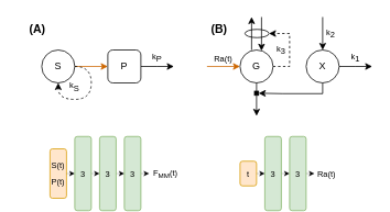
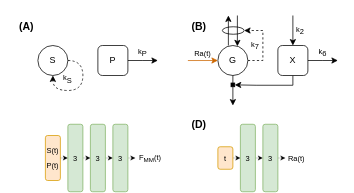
  <mxCell id="0" />
  <mxCell id="1" parent="0" />
- <mxCell id="2" style="edgeStyle=orthogonalEdgeStyle;rounded=0;orthogonalLoop=1;jettySize=auto;html=1;exitX=1;exitY=0.5;exitDx=0;exitDy=0;entryX=0;entryY=0.5;entryDx=0;entryDy=0;strokeColor=#CC6600;" edge="1" parent="1" source="3" target="5"><mxGeometry relative="1" as="geometry" /></mxCell>
  <mxCell id="3" value="S" style="ellipse;whiteSpace=wrap;html=1;aspect=fixed;" vertex="1" parent="1"><mxGeometry x="50" y="60" width="40" height="40" as="geometry" /></mxCell>
  <mxCell id="4" style="edgeStyle=orthogonalEdgeStyle;rounded=0;orthogonalLoop=1;jettySize=auto;html=1;exitX=1;exitY=0.5;exitDx=0;exitDy=0;" edge="1" parent="1" source="5"><mxGeometry relative="1" as="geometry"><mxPoint x="210" y="80" as="targetPoint" /></mxGeometry></mxCell>
  <mxCell id="5" value="P" style="whiteSpace=wrap;html=1;aspect=fixed;rounded=1;" vertex="1" parent="1"><mxGeometry x="130" y="60" width="40" height="40" as="geometry" /></mxCell>
  <mxCell id="6" style="edgeStyle=orthogonalEdgeStyle;orthogonalLoop=1;jettySize=auto;html=1;exitX=1;exitY=0.5;exitDx=0;exitDy=0;entryX=0.5;entryY=1;entryDx=0;entryDy=0;curved=1;dashed=1;" edge="1" parent="1" source="3" target="3"><mxGeometry relative="1" as="geometry"><Array as="points"><mxPoint x="110" y="80" /><mxPoint x="110" y="120" /><mxPoint x="70" y="120" /></Array></mxGeometry></mxCell>
  <mxCell id="7" style="orthogonalLoop=1;jettySize=auto;html=1;exitX=0.5;exitY=1;exitDx=0;exitDy=0;startArrow=none;" edge="1" parent="1" source="21"><mxGeometry relative="1" as="geometry"><mxPoint x="310" y="140" as="targetPoint" /></mxGeometry></mxCell>
  <mxCell id="8" style="rounded=0;orthogonalLoop=1;jettySize=auto;html=1;exitX=0.5;exitY=0;exitDx=0;exitDy=0;startArrow=classic;startFill=1;endArrow=none;endFill=0;" edge="1" parent="1"><mxGeometry relative="1" as="geometry"><mxPoint x="316" y="20" as="targetPoint" /><mxPoint x="316" y="61" as="sourcePoint" /></mxGeometry></mxCell>
  <mxCell id="9" style="rounded=0;orthogonalLoop=1;jettySize=auto;html=1;exitX=0.5;exitY=0;exitDx=0;exitDy=0;startArrow=none;startFill=0;endArrow=classic;endFill=1;" edge="1" parent="1"><mxGeometry relative="1" as="geometry"><mxPoint x="304" y="20" as="targetPoint" /><mxPoint x="304" y="60" as="sourcePoint" /></mxGeometry></mxCell>
  <mxCell id="10" style="edgeStyle=none;rounded=0;orthogonalLoop=1;jettySize=auto;html=1;exitX=0;exitY=0.5;exitDx=0;exitDy=0;startArrow=classic;startFill=1;endArrow=none;endFill=0;strokeColor=#CC6600;" edge="1" parent="1" source="12"><mxGeometry relative="1" as="geometry"><mxPoint x="250" y="80.053" as="targetPoint" /></mxGeometry></mxCell>
  <mxCell id="11" style="edgeStyle=orthogonalEdgeStyle;rounded=0;orthogonalLoop=1;jettySize=auto;html=1;exitX=1;exitY=0.5;exitDx=0;exitDy=0;entryX=1;entryY=0.5;entryDx=0;entryDy=0;startArrow=none;startFill=0;endArrow=classic;endFill=1;strokeColor=#000000;dashed=1;" edge="1" parent="1" source="12" target="17"><mxGeometry relative="1" as="geometry" /></mxCell>
  <mxCell id="12" value="G" style="ellipse;whiteSpace=wrap;html=1;aspect=fixed;" vertex="1" parent="1"><mxGeometry x="290" y="60" width="40" height="40" as="geometry" /></mxCell>
  <mxCell id="13" style="edgeStyle=orthogonalEdgeStyle;rounded=0;orthogonalLoop=1;jettySize=auto;html=1;exitX=1;exitY=0.5;exitDx=0;exitDy=0;" edge="1" parent="1" source="16"><mxGeometry relative="1" as="geometry"><mxPoint x="450" y="80" as="targetPoint" /></mxGeometry></mxCell>
  <mxCell id="14" style="rounded=0;orthogonalLoop=1;jettySize=auto;html=1;exitX=0.5;exitY=0;exitDx=0;exitDy=0;startArrow=classic;startFill=1;endArrow=none;endFill=0;" edge="1" parent="1" source="16"><mxGeometry relative="1" as="geometry"><mxPoint x="390" y="20" as="targetPoint" /></mxGeometry></mxCell>
  <mxCell id="15" style="edgeStyle=orthogonalEdgeStyle;rounded=0;orthogonalLoop=1;jettySize=auto;html=1;exitX=0.5;exitY=1;exitDx=0;exitDy=0;entryX=1;entryY=0.5;entryDx=0;entryDy=0;fontSize=10;startArrow=none;startFill=0;endArrow=classic;endFill=1;strokeColor=#000000;" edge="1" parent="1" source="16" target="21"><mxGeometry relative="1" as="geometry"><Array as="points"><mxPoint x="390" y="113" /><mxPoint x="341" y="113" /></Array></mxGeometry></mxCell>
- <mxCell id="16" value="X" style="ellipse;whiteSpace=wrap;html=1;aspect=fixed;" vertex="1" parent="1"><mxGeometry x="370" y="60" width="40" height="40" as="geometry" /></mxCell>
+ <mxCell id="16" value="X" style="whiteSpace=wrap;html=1;aspect=fixed;rounded=1;" vertex="1" parent="1"><mxGeometry x="370" y="60" width="40" height="40" as="geometry" /></mxCell>
  <mxCell id="17" value="" style="ellipse;whiteSpace=wrap;html=1;fillColor=none;" vertex="1" parent="1"><mxGeometry x="296" y="35" width="29" height="10" as="geometry" /></mxCell>
- <mxCell id="18" value="k&lt;sub style=&quot;font-size: 10px;&quot;&gt;1&lt;/sub&gt;" style="text;html=1;strokeColor=none;fillColor=none;align=center;verticalAlign=middle;whiteSpace=wrap;rounded=0;fontSize=10;" vertex="1" parent="1"><mxGeometry x="420" y="60" width="20" height="20" as="geometry" /></mxCell>
+ <mxCell id="18" value="k&lt;sub style=&quot;font-size: 10px;&quot;&gt;6&lt;/sub&gt;" style="text;html=1;strokeColor=none;fillColor=none;align=center;verticalAlign=middle;whiteSpace=wrap;rounded=0;fontSize=10;" vertex="1" parent="1"><mxGeometry x="420" y="60" width="20" height="20" as="geometry" /></mxCell>
  <mxCell id="19" value="k&lt;sub style=&quot;font-size: 10px&quot;&gt;2&lt;/sub&gt;" style="text;html=1;strokeColor=none;fillColor=none;align=center;verticalAlign=middle;whiteSpace=wrap;rounded=0;fontSize=10;" vertex="1" parent="1"><mxGeometry x="390" y="30" width="20" height="20" as="geometry" /></mxCell>
- <mxCell id="20" value="k&lt;sub style=&quot;font-size: 10px&quot;&gt;3&lt;/sub&gt;" style="text;html=1;strokeColor=none;fillColor=none;align=center;verticalAlign=middle;whiteSpace=wrap;rounded=0;fontSize=10;" vertex="1" parent="1"><mxGeometry x="330" y="50" width="20" height="20" as="geometry" /></mxCell>
+ <mxCell id="20" value="k&lt;sub style=&quot;font-size: 10px&quot;&gt;7&lt;/sub&gt;" style="text;html=1;strokeColor=none;fillColor=none;align=center;verticalAlign=middle;whiteSpace=wrap;rounded=0;fontSize=10;" vertex="1" parent="1"><mxGeometry x="330" y="50" width="20" height="20" as="geometry" /></mxCell>
  <mxCell id="21" value="" style="whiteSpace=wrap;html=1;aspect=fixed;fontSize=10;fillColor=#000000;" vertex="1" parent="1"><mxGeometry x="307.5" y="110" width="5" height="5" as="geometry" /></mxCell>
  <mxCell id="22" value="" style="orthogonalLoop=1;jettySize=auto;html=1;exitX=0.5;exitY=1;exitDx=0;exitDy=0;endArrow=none;" edge="1" parent="1" source="12" target="21"><mxGeometry relative="1" as="geometry"><mxPoint x="310" y="140" as="targetPoint" /><mxPoint x="310" y="100" as="sourcePoint" /></mxGeometry></mxCell>
  <mxCell id="23" value="k&lt;sub style=&quot;font-size: 10px&quot;&gt;S&lt;/sub&gt;" style="text;html=1;strokeColor=none;fillColor=none;align=center;verticalAlign=middle;whiteSpace=wrap;rounded=0;fontSize=10;" vertex="1" parent="1"><mxGeometry x="80" y="95" width="20" height="20" as="geometry" /></mxCell>
  <mxCell id="24" value="k&lt;sub style=&quot;font-size: 10px&quot;&gt;P&lt;/sub&gt;" style="text;html=1;strokeColor=none;fillColor=none;align=center;verticalAlign=middle;whiteSpace=wrap;rounded=0;fontSize=10;" vertex="1" parent="1"><mxGeometry x="180" y="60" width="20" height="20" as="geometry" /></mxCell>
  <mxCell id="25" value="Ra(t)" style="text;html=1;strokeColor=none;fillColor=none;align=center;verticalAlign=middle;whiteSpace=wrap;rounded=0;fontSize=10;" vertex="1" parent="1"><mxGeometry x="260" y="60" width="20" height="20" as="geometry" /></mxCell>
  <mxCell id="26" value="" style="rounded=1;whiteSpace=wrap;html=1;fontSize=10;fillColor=#ffe6cc;strokeColor=#d79b00;rotation=90;" vertex="1" parent="1"><mxGeometry x="40" y="200" width="60" height="20" as="geometry" /></mxCell>
  <mxCell id="27" value="S(t)" style="text;html=1;strokeColor=none;fillColor=none;align=center;verticalAlign=middle;whiteSpace=wrap;rounded=0;fontSize=10;" vertex="1" parent="1"><mxGeometry x="60" y="190" width="20" height="20" as="geometry" /></mxCell>
  <mxCell id="28" style="edgeStyle=none;rounded=0;orthogonalLoop=1;jettySize=auto;html=1;exitX=1;exitY=0;exitDx=0;exitDy=0;entryX=0.5;entryY=1;entryDx=0;entryDy=0;fontSize=10;startArrow=none;startFill=0;endArrow=classic;endFill=1;strokeColor=#000000;strokeWidth=0.25;" edge="1" parent="1" source="29" target="32"><mxGeometry relative="1" as="geometry" /></mxCell>
  <mxCell id="29" value="P(t)" style="text;html=1;strokeColor=none;fillColor=none;align=center;verticalAlign=middle;whiteSpace=wrap;rounded=0;fontSize=10;" vertex="1" parent="1"><mxGeometry x="60" y="210" width="20" height="20" as="geometry" /></mxCell>
  <mxCell id="30" value="F&lt;sub&gt;MM&lt;/sub&gt;(t)" style="text;html=1;strokeColor=none;fillColor=none;align=center;verticalAlign=middle;whiteSpace=wrap;rounded=0;fontSize=10;" vertex="1" parent="1"><mxGeometry x="180" y="200" width="40" height="20" as="geometry" /></mxCell>
  <mxCell id="31" style="edgeStyle=none;rounded=0;orthogonalLoop=1;jettySize=auto;html=1;exitX=0.5;exitY=0;exitDx=0;exitDy=0;entryX=0.5;entryY=1;entryDx=0;entryDy=0;fontSize=10;startArrow=none;startFill=0;endArrow=classic;endFill=1;strokeColor=#000000;strokeWidth=0.25;" edge="1" parent="1" source="32" target="34"><mxGeometry relative="1" as="geometry" /></mxCell>
  <mxCell id="32" value="" style="rounded=1;whiteSpace=wrap;html=1;fontSize=10;fillColor=#d5e8d4;strokeColor=#82b366;rotation=90;flipH=0;flipV=1;" vertex="1" parent="1"><mxGeometry x="55" y="200" width="90" height="20" as="geometry" /></mxCell>
  <mxCell id="33" style="edgeStyle=none;rounded=0;orthogonalLoop=1;jettySize=auto;html=1;exitX=0.5;exitY=0;exitDx=0;exitDy=0;entryX=0.5;entryY=1;entryDx=0;entryDy=0;fontSize=10;startArrow=none;startFill=0;endArrow=classic;endFill=1;strokeColor=#000000;strokeWidth=0.25;" edge="1" parent="1" source="34" target="36"><mxGeometry relative="1" as="geometry" /></mxCell>
  <mxCell id="34" value="" style="rounded=1;whiteSpace=wrap;html=1;fontSize=10;fillColor=#d5e8d4;strokeColor=#82b366;rotation=90;flipH=0;" vertex="1" parent="1"><mxGeometry x="85" y="200" width="90" height="20" as="geometry" /></mxCell>
  <mxCell id="35" style="edgeStyle=none;rounded=0;orthogonalLoop=1;jettySize=auto;html=1;exitX=0.5;exitY=0;exitDx=0;exitDy=0;entryX=0;entryY=0.5;entryDx=0;entryDy=0;fontSize=10;startArrow=none;startFill=0;endArrow=classic;endFill=1;strokeColor=#000000;strokeWidth=0.25;" edge="1" parent="1" source="36" target="30"><mxGeometry relative="1" as="geometry" /></mxCell>
  <mxCell id="36" value="" style="rounded=1;whiteSpace=wrap;html=1;fontSize=10;fillColor=#d5e8d4;strokeColor=#82b366;rotation=90;flipH=0;" vertex="1" parent="1"><mxGeometry x="115" y="200" width="90" height="20" as="geometry" /></mxCell>
  <mxCell id="37" value="3" style="text;html=1;strokeColor=none;fillColor=none;align=center;verticalAlign=middle;whiteSpace=wrap;rounded=0;fontSize=10;" vertex="1" parent="1"><mxGeometry x="90" y="205" width="20" height="10" as="geometry" /></mxCell>
  <mxCell id="38" value="3" style="text;html=1;strokeColor=none;fillColor=none;align=center;verticalAlign=middle;whiteSpace=wrap;rounded=0;fontSize=10;" vertex="1" parent="1"><mxGeometry x="120" y="205" width="20" height="10" as="geometry" /></mxCell>
  <mxCell id="39" value="3" style="text;html=1;strokeColor=none;fillColor=none;align=center;verticalAlign=middle;whiteSpace=wrap;rounded=0;fontSize=10;" vertex="1" parent="1"><mxGeometry x="150" y="205" width="20" height="10" as="geometry" /></mxCell>
  <mxCell id="40" value="" style="rounded=1;whiteSpace=wrap;html=1;fontSize=10;fillColor=#ffe6cc;strokeColor=#d79b00;rotation=90;" vertex="1" parent="1"><mxGeometry x="285" y="200" width="30" height="20" as="geometry" /></mxCell>
  <mxCell id="41" value="t" style="text;html=1;strokeColor=none;fillColor=none;align=center;verticalAlign=middle;whiteSpace=wrap;rounded=0;fontSize=10;" vertex="1" parent="1"><mxGeometry x="290" y="200" width="20" height="20" as="geometry" /></mxCell>
  <mxCell id="42" style="edgeStyle=none;rounded=0;orthogonalLoop=1;jettySize=auto;html=1;exitX=1;exitY=0;exitDx=0;exitDy=0;entryX=0.5;entryY=1;entryDx=0;entryDy=0;fontSize=10;startArrow=none;startFill=0;endArrow=classic;endFill=1;strokeColor=#000000;strokeWidth=0.25;" edge="1" parent="1" target="45"><mxGeometry relative="1" as="geometry"><mxPoint x="310" y="210" as="sourcePoint" /></mxGeometry></mxCell>
  <mxCell id="43" value="Ra(t)" style="text;html=1;strokeColor=none;fillColor=none;align=center;verticalAlign=middle;whiteSpace=wrap;rounded=0;fontSize=10;" vertex="1" parent="1"><mxGeometry x="380" y="200" width="30" height="20" as="geometry" /></mxCell>
  <mxCell id="44" style="edgeStyle=none;rounded=0;orthogonalLoop=1;jettySize=auto;html=1;exitX=0.5;exitY=0;exitDx=0;exitDy=0;entryX=0.5;entryY=1;entryDx=0;entryDy=0;fontSize=10;startArrow=none;startFill=0;endArrow=classic;endFill=1;strokeColor=#000000;strokeWidth=0.25;" edge="1" parent="1" source="45" target="46"><mxGeometry relative="1" as="geometry" /></mxCell>
  <mxCell id="45" value="" style="rounded=1;whiteSpace=wrap;html=1;fontSize=10;fillColor=#d5e8d4;strokeColor=#82b366;rotation=90;flipH=0;flipV=1;" vertex="1" parent="1"><mxGeometry x="285" y="200" width="90" height="20" as="geometry" /></mxCell>
  <mxCell id="46" value="" style="rounded=1;whiteSpace=wrap;html=1;fontSize=10;fillColor=#d5e8d4;strokeColor=#82b366;rotation=90;flipH=0;" vertex="1" parent="1"><mxGeometry x="315" y="200" width="90" height="20" as="geometry" /></mxCell>
  <mxCell id="47" value="3" style="text;html=1;strokeColor=none;fillColor=none;align=center;verticalAlign=middle;whiteSpace=wrap;rounded=0;fontSize=10;" vertex="1" parent="1"><mxGeometry x="320" y="205" width="20" height="10" as="geometry" /></mxCell>
  <mxCell id="48" style="edgeStyle=none;rounded=0;orthogonalLoop=1;jettySize=auto;html=1;exitX=1;exitY=0.5;exitDx=0;exitDy=0;entryX=0;entryY=0.5;entryDx=0;entryDy=0;fontSize=10;startArrow=none;startFill=0;endArrow=classic;endFill=1;strokeColor=#000000;strokeWidth=0.25;" edge="1" parent="1" source="49" target="43"><mxGeometry relative="1" as="geometry" /></mxCell>
  <mxCell id="49" value="3" style="text;html=1;strokeColor=none;fillColor=none;align=center;verticalAlign=middle;whiteSpace=wrap;rounded=0;fontSize=10;" vertex="1" parent="1"><mxGeometry x="350" y="205" width="20" height="10" as="geometry" /></mxCell>
- <mxCell id="50" value="&lt;b&gt;(A)&lt;/b&gt;" style="text;html=1;strokeColor=none;fillColor=none;align=center;verticalAlign=middle;whiteSpace=wrap;rounded=0;fontSize=14;" vertex="1" parent="1"><mxGeometry x="30" y="20" width="30" height="30" as="geometry" /></mxCell>
+ <mxCell id="50" value="&lt;b&gt;(A)&lt;/b&gt;" style="text;html=1;strokeColor=none;fillColor=none;align=center;verticalAlign=middle;whiteSpace=wrap;rounded=0;fontSize=14;" vertex="1" parent="1"><mxGeometry x="20" y="20" width="30" height="30" as="geometry" /></mxCell>
  <mxCell id="51" value="&lt;b&gt;(B)&lt;/b&gt;" style="text;html=1;strokeColor=none;fillColor=none;align=center;verticalAlign=middle;whiteSpace=wrap;rounded=0;fontSize=14;" vertex="1" parent="1"><mxGeometry x="250" y="20" width="30" height="30" as="geometry" /></mxCell>
+ <mxCell id="52" value="&lt;b&gt;(D)&lt;/b&gt;" style="text;html=1;strokeColor=none;fillColor=none;align=center;verticalAlign=middle;whiteSpace=wrap;rounded=0;fontSize=14;" vertex="1" parent="1"><mxGeometry x="250" y="150" width="30" height="30" as="geometry" /></mxCell>
